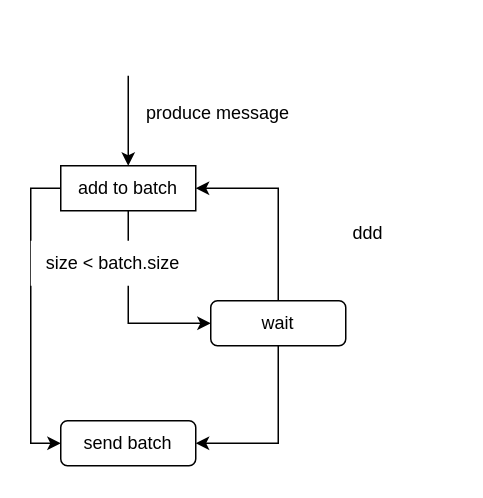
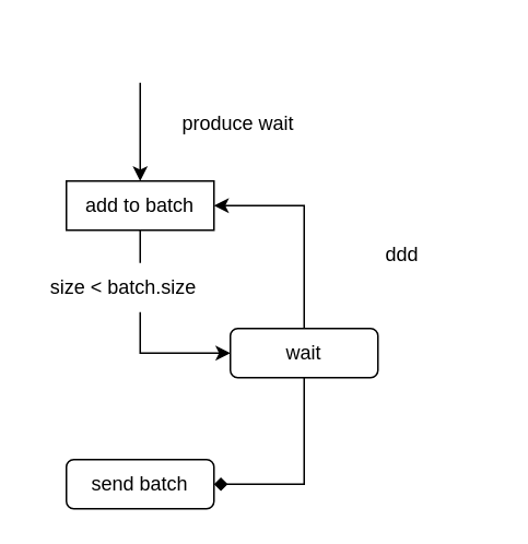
  <mxCell id="0" />
  <mxCell id="1" parent="0" />
  <mxCell id="2" style="edgeStyle=orthogonalEdgeStyle;rounded=0;orthogonalLoop=1;jettySize=auto;html=1;entryX=0.5;entryY=0;entryDx=0;entryDy=0;" edge="1" parent="1" source="3" target="6"><mxGeometry relative="1" as="geometry" /></mxCell>
  <mxCell id="3" value="" style="ellipse;whiteSpace=wrap;html=1;aspect=fixed;strokeColor=none;fillColor=none;" vertex="1" parent="1"><mxGeometry x="70" y="20" width="30" height="30" as="geometry" /></mxCell>
  <mxCell id="4" style="edgeStyle=orthogonalEdgeStyle;rounded=0;orthogonalLoop=1;jettySize=auto;html=1;entryX=0;entryY=0.5;entryDx=0;entryDy=0;exitX=0.5;exitY=1;exitDx=0;exitDy=0;" edge="1" parent="1" source="6" target="9"><mxGeometry relative="1" as="geometry" /></mxCell>
- <mxCell id="5" style="edgeStyle=orthogonalEdgeStyle;rounded=0;orthogonalLoop=1;jettySize=auto;html=1;entryX=0;entryY=0.5;entryDx=0;entryDy=0;exitX=0;exitY=0.5;exitDx=0;exitDy=0;" edge="1" parent="1" source="6" target="10"><mxGeometry relative="1" as="geometry" /></mxCell>
  <mxCell id="6" value="add to batch" style="whiteSpace=wrap;html=1;rounded=0;" vertex="1" parent="1"><mxGeometry x="40" y="110" width="90" height="30" as="geometry" /></mxCell>
  <mxCell id="7" style="edgeStyle=orthogonalEdgeStyle;rounded=0;orthogonalLoop=1;jettySize=auto;html=1;exitX=0.5;exitY=0;exitDx=0;exitDy=0;entryX=1;entryY=0.5;entryDx=0;entryDy=0;" edge="1" parent="1" source="9" target="6"><mxGeometry relative="1" as="geometry"><mxPoint x="220" y="100" as="targetPoint" /></mxGeometry></mxCell>
- <mxCell id="8" style="edgeStyle=orthogonalEdgeStyle;rounded=0;orthogonalLoop=1;jettySize=auto;html=1;entryX=1;entryY=0.5;entryDx=0;entryDy=0;exitX=0.5;exitY=1;exitDx=0;exitDy=0;" edge="1" parent="1" source="9" target="10"><mxGeometry relative="1" as="geometry" /></mxCell>
+ <mxCell id="8" style="edgeStyle=orthogonalEdgeStyle;rounded=0;orthogonalLoop=1;jettySize=auto;html=1;entryX=1;entryY=0.5;entryDx=0;entryDy=0;exitX=0.5;exitY=1;exitDx=0;exitDy=0;endArrow=diamond;" edge="1" parent="1" source="9" target="10"><mxGeometry relative="1" as="geometry" /></mxCell>
  <mxCell id="9" value="wait" style="rounded=1;whiteSpace=wrap;html=1;" vertex="1" parent="1"><mxGeometry x="140" y="200" width="90" height="30" as="geometry" /></mxCell>
  <mxCell id="10" value="send batch" style="rounded=1;whiteSpace=wrap;html=1;" vertex="1" parent="1"><mxGeometry x="40" y="280" width="90" height="30" as="geometry" /></mxCell>
- <mxCell id="11" value="produce message" style="text;html=1;strokeColor=none;fillColor=none;align=center;verticalAlign=middle;whiteSpace=wrap;rounded=0;" vertex="1" parent="1"><mxGeometry x="90" y="60" width="110" height="30" as="geometry" /></mxCell>
+ <mxCell id="11" value="produce wait" style="text;html=1;strokeColor=none;fillColor=none;align=center;verticalAlign=middle;whiteSpace=wrap;rounded=0;" vertex="1" parent="1"><mxGeometry x="90" y="60" width="110" height="30" as="geometry" /></mxCell>
  <mxCell id="12" value="size &amp;lt; batch.size" style="text;html=1;strokeColor=none;fillColor=default;align=center;verticalAlign=middle;whiteSpace=wrap;rounded=0;" vertex="1" parent="1"><mxGeometry x="20" y="160" width="110" height="30" as="geometry" /></mxCell>
  <mxCell id="13" value="ddd" style="text;html=1;strokeColor=none;fillColor=default;align=center;verticalAlign=middle;whiteSpace=wrap;rounded=0;" vertex="1" parent="1"><mxGeometry x="190" y="140" width="110" height="30" as="geometry" /></mxCell>
